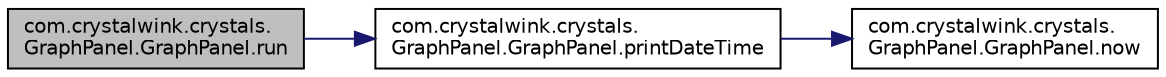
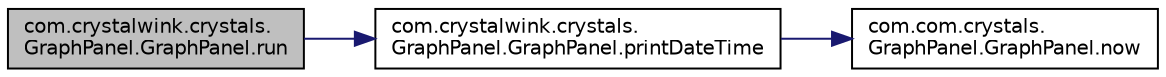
  digraph {
    rankdir=LR
    node [color=black fillcolor=white fontname=Helvetica fontsize=10 shape=record style=filled]
    edge [color=midnightblue fontname=Helvetica fontsize=10 labelfontname=Helvetica labelfontsize=10 style=solid]
    n1 [fillcolor=grey75 fontcolor=black height=0.2 label="com.crystalwink.crystals.\lGraphPanel.GraphPanel.run" width=0.4]
    n2 [height=0.2 label="com.crystalwink.crystals.\lGraphPanel.GraphPanel.printDateTime" width=0.4]
-   n3 [height=0.2 label="com.crystalwink.crystals.\lGraphPanel.GraphPanel.now" width=0.4]
+   n3 [height=0.2 label="com.com.crystals.\lGraphPanel.GraphPanel.now" width=0.4]
    n1 -> n2
    n2 -> n3
  }
